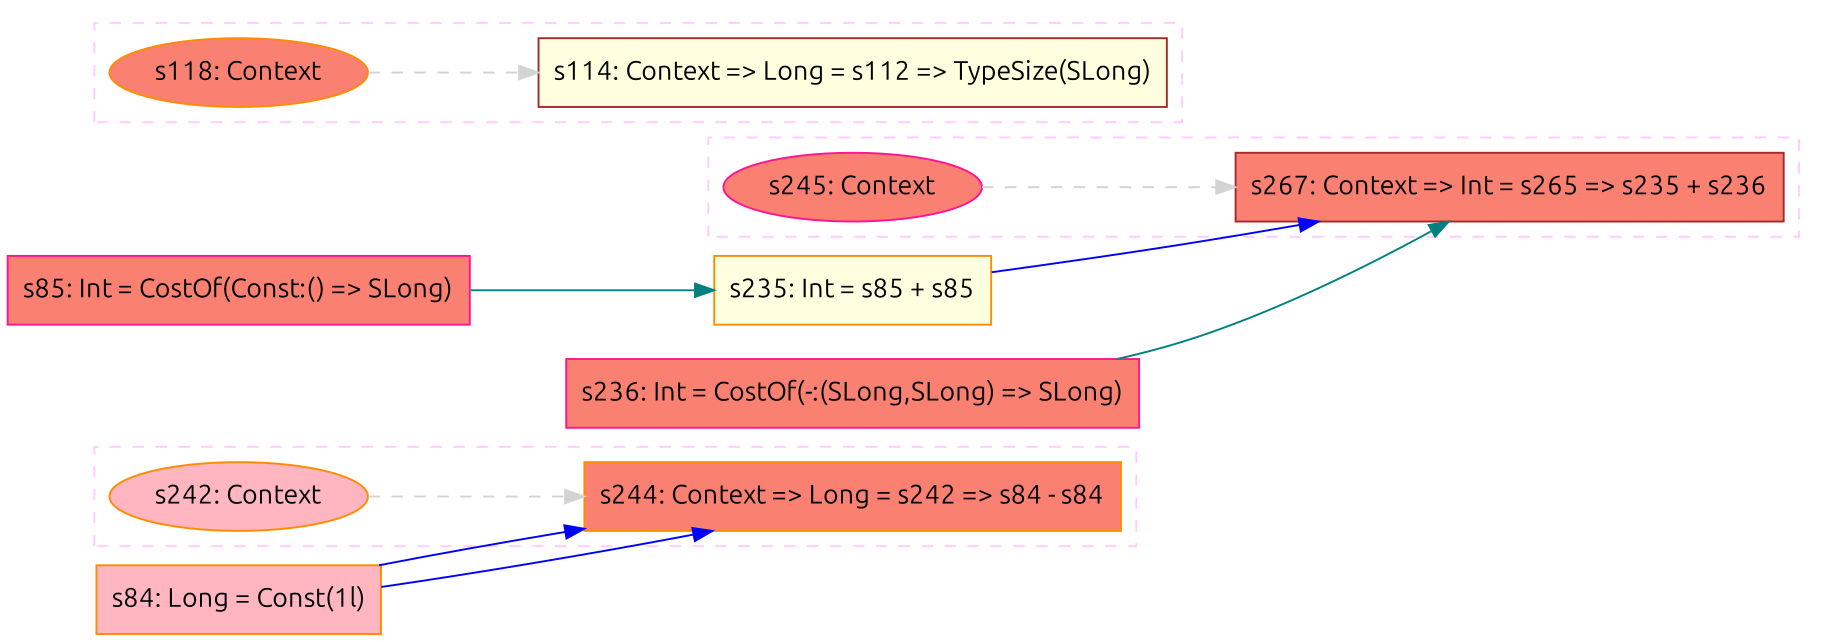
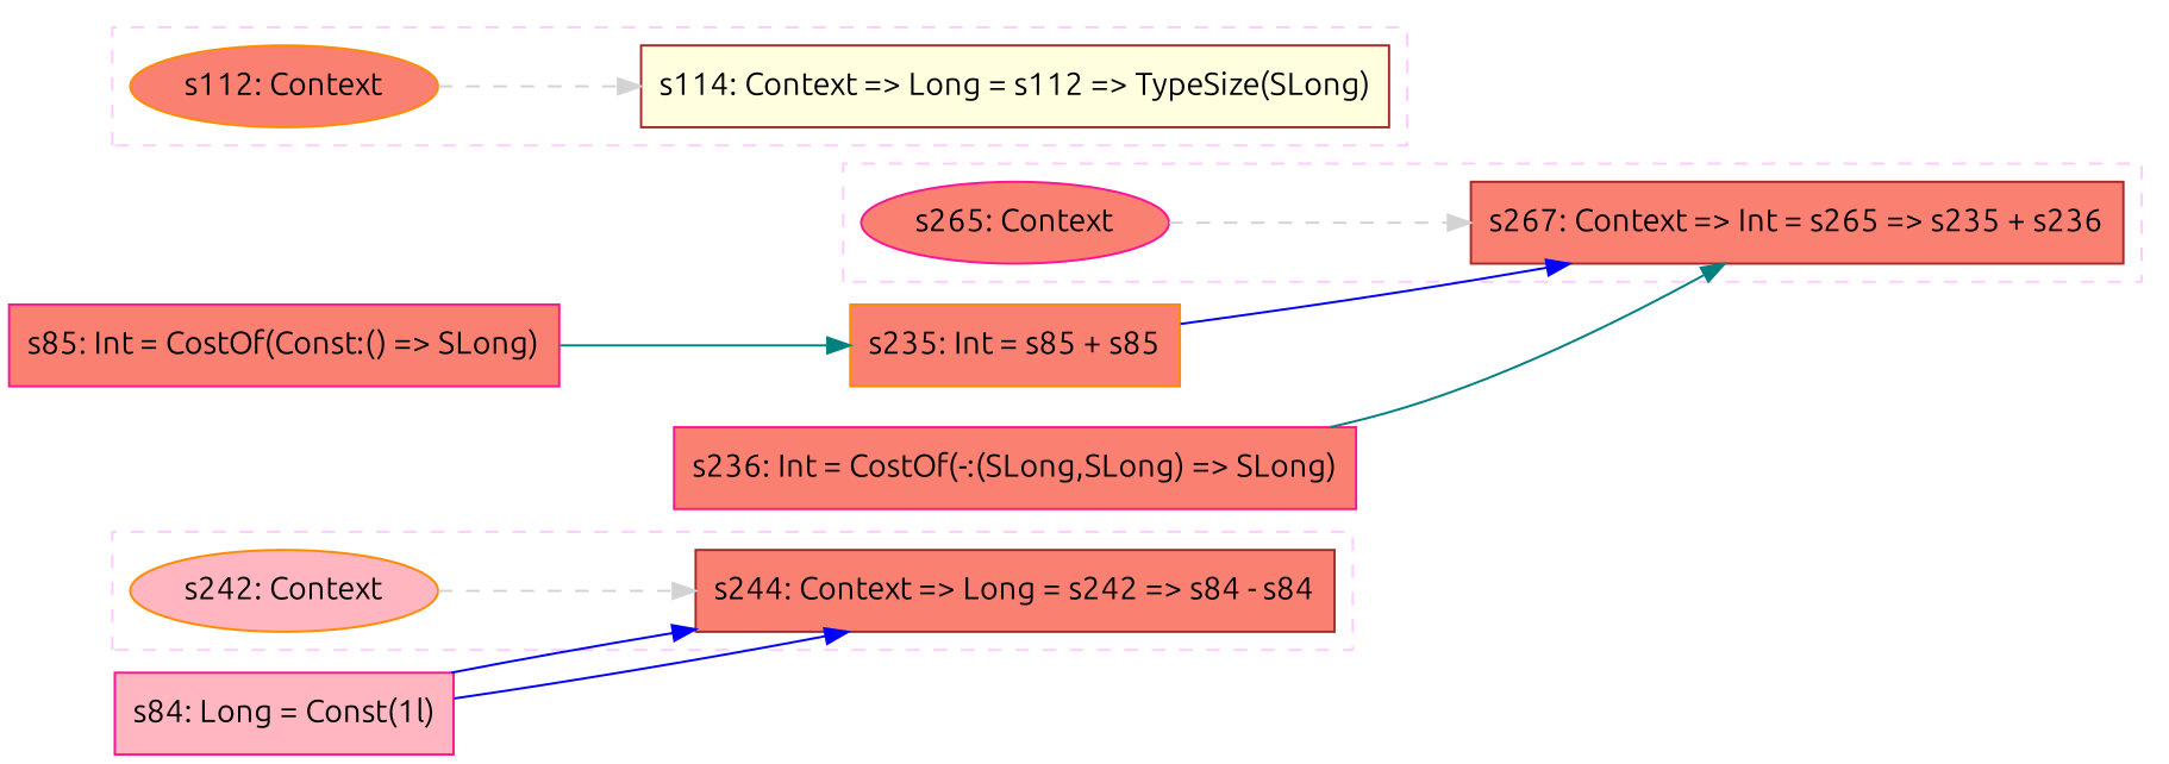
  digraph {
    concentrate=true
    fontname=Ubuntu
    rankdir=LR
    node [color=deeppink fillcolor=salmon fontname=Ubuntu shape=box style=filled]
    edge [color=lightgray fontname=Ubuntu style=solid]
    n1 [color=darkorange fillcolor=lightpink label="s242: Context" shape=oval]
-   n2 [color=darkorange label="s244: Context => Long = s242 => s84 - s84"]
-   n3 [label="s245: Context" shape=oval]
+   n2 [color=brown label="s244: Context => Long = s242 => s84 - s84"]
+   n3 [label="s265: Context" shape=oval]
    n4 [color=brown label="s267: Context => Int = s265 => s235 + s236"]
-   n5 [color=darkorange label="s118: Context" shape=oval]
+   n5 [color=darkorange label="s112: Context" shape=oval]
    n6 [color=brown fillcolor=lightyellow label="s114: Context => Long = s112 => TypeSize(SLong)"]
-   n7 [color=darkorange fillcolor=lightpink label="s84: Long = Const(1l)"]
+   n7 [fillcolor=lightpink label="s84: Long = Const(1l)"]
    n8 [label="s85: Int = CostOf(Const:() => SLong)"]
-   n9 [color=darkorange fillcolor=lightyellow label="s235: Int = s85 + s85"]
+   n9 [color=darkorange label="s235: Int = s85 + s85"]
    n10 [label="s236: Int = CostOf(-:(SLong,SLong) => SLong)"]
    subgraph cluster_1 {
      color="#FFCCFF"
      style=dashed
      subgraph sub_2 {
        color="#FFCCFF"
        rank=source
        style=dashed
        n1
      }
      subgraph sub_3 {
        color="#FFCCFF"
        rank=sink
        style=dashed
        n2
      }
    }
    subgraph cluster_4 {
      color="#FFCCFF"
      style=dashed
      subgraph sub_5 {
        color="#FFCCFF"
        rank=source
        style=dashed
        n3
      }
      subgraph sub_6 {
        color="#FFCCFF"
        rank=sink
        style=dashed
        n4
      }
    }
    subgraph cluster_7 {
      color="#FFCCFF"
      style=dashed
      subgraph sub_8 {
        color="#FFCCFF"
        rank=source
        style=dashed
        n5
      }
      subgraph sub_9 {
        color="#FFCCFF"
        rank=sink
        style=dashed
        n6
      }
    }
    n1 -> n2 [style=dashed weight=0]
    n3 -> n4 [style=dashed weight=0]
    n5 -> n6 [style=dashed weight=0]
    n7 -> n2 [color=blue]
    n7 -> n2 [color=blue]
    n8 -> n9 [color=teal]
    n8 -> n9 [color=""]
    n9 -> n4 [color=blue]
    n10 -> n4 [color=teal]
  }
